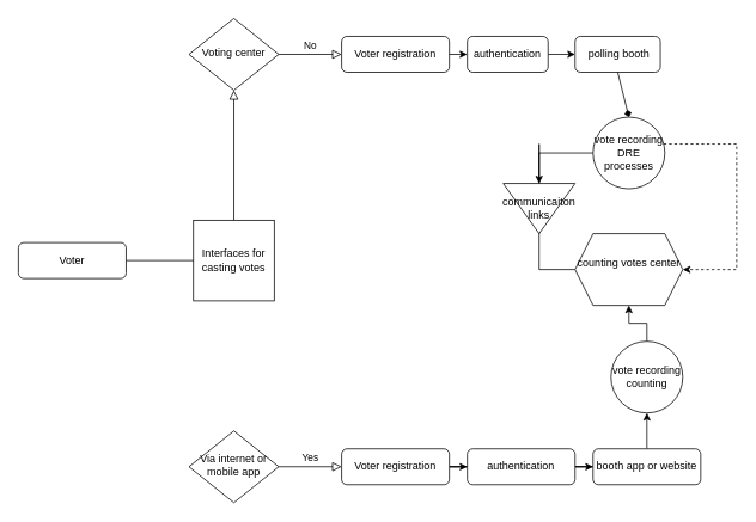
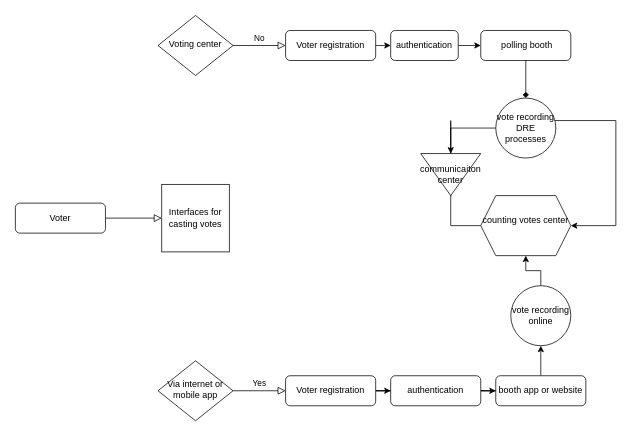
  <mxCell id="0" />
  <mxCell id="1" parent="0" />
- <mxCell id="2" value="" style="rounded=0;html=1;jettySize=auto;orthogonalLoop=1;fontSize=11;endArrow=block;endFill=0;endSize=8;strokeWidth=1;shadow=0;labelBackgroundColor=none;edgeStyle=orthogonalEdgeStyle;" parent="1" source="3" target="5" edge="1"><mxGeometry relative="1" as="geometry" /></mxCell>
+ <mxCell id="2" value="" style="rounded=0;html=1;jettySize=auto;orthogonalLoop=1;fontSize=11;endArrow=block;endFill=0;endSize=8;strokeWidth=1;shadow=0;labelBackgroundColor=none;edgeStyle=orthogonalEdgeStyle;" parent="1" source="3" target="18" edge="1"><mxGeometry relative="1" as="geometry" /></mxCell>
  <mxCell id="3" value="Voter" style="rounded=1;whiteSpace=wrap;html=1;fontSize=12;glass=0;strokeWidth=1;shadow=0;" parent="1" vertex="1"><mxGeometry x="20" y="270" width="120" height="40" as="geometry" /></mxCell>
  <mxCell id="4" value="No" style="edgeStyle=orthogonalEdgeStyle;rounded=0;html=1;jettySize=auto;orthogonalLoop=1;fontSize=11;endArrow=block;endFill=0;endSize=8;strokeWidth=1;shadow=0;labelBackgroundColor=none;" parent="1" source="5" target="6" edge="1"><mxGeometry y="10" relative="1" as="geometry"><mxPoint as="offset" /></mxGeometry></mxCell>
  <mxCell id="5" value="Voting center" style="rhombus;whiteSpace=wrap;html=1;shadow=0;fontFamily=Helvetica;fontSize=12;align=center;strokeWidth=1;spacing=6;spacingTop=-4;" parent="1" vertex="1"><mxGeometry x="210" y="20" width="100" height="80" as="geometry" /></mxCell>
  <mxCell id="6" value="Voter registration" style="rounded=1;whiteSpace=wrap;html=1;fontSize=12;glass=0;strokeWidth=1;shadow=0;" parent="1" vertex="1"><mxGeometry x="380" y="40" width="120" height="40" as="geometry" /></mxCell>
  <mxCell id="7" value="Yes" style="edgeStyle=orthogonalEdgeStyle;rounded=0;html=1;jettySize=auto;orthogonalLoop=1;fontSize=11;endArrow=block;endFill=0;endSize=8;strokeWidth=1;shadow=0;labelBackgroundColor=none;" parent="1" source="8" target="10" edge="1"><mxGeometry y="10" relative="1" as="geometry"><mxPoint as="offset" /></mxGeometry></mxCell>
  <mxCell id="8" value="Via internet or mobile app" style="rhombus;whiteSpace=wrap;html=1;shadow=0;fontFamily=Helvetica;fontSize=12;align=center;strokeWidth=1;spacing=6;spacingTop=-4;" parent="1" vertex="1"><mxGeometry x="210" y="480" width="100" height="80" as="geometry" /></mxCell>
  <mxCell id="9" style="edgeStyle=orthogonalEdgeStyle;rounded=0;orthogonalLoop=1;jettySize=auto;html=1;entryX=0;entryY=0.5;entryDx=0;entryDy=0;" edge="1" parent="1" source="10" target="22"><mxGeometry relative="1" as="geometry" /></mxCell>
  <mxCell id="10" value="Voter registration" style="rounded=1;whiteSpace=wrap;html=1;fontSize=12;glass=0;strokeWidth=1;shadow=0;" parent="1" vertex="1"><mxGeometry x="380" y="500" width="120" height="40" as="geometry" /></mxCell>
- <mxCell id="11" value="&amp;nbsp;polling booth" style="rounded=1;whiteSpace=wrap;html=1;fontSize=12;glass=0;strokeWidth=1;shadow=0;" vertex="1" parent="1"><mxGeometry x="640" y="40" width="95" height="40" as="geometry" /></mxCell>
+ <mxCell id="11" value="&amp;nbsp;polling booth" style="rounded=1;whiteSpace=wrap;html=1;fontSize=12;glass=0;strokeWidth=1;shadow=0;" vertex="1" parent="1"><mxGeometry x="640" y="40" width="120" height="40" as="geometry" /></mxCell>
  <mxCell id="12" value="" style="endArrow=classic;html=1;rounded=0;entryX=0;entryY=0.5;entryDx=0;entryDy=0;exitX=1;exitY=0.5;exitDx=0;exitDy=0;" edge="1" parent="1" source="20" target="11"><mxGeometry width="50" height="50" relative="1" as="geometry"><mxPoint x="420" y="160" as="sourcePoint" /><mxPoint x="470" y="110" as="targetPoint" /></mxGeometry></mxCell>
- <mxCell id="13" style="edgeStyle=orthogonalEdgeStyle;rounded=0;orthogonalLoop=1;jettySize=auto;html=1;entryX=1;entryY=0.5;entryDx=0;entryDy=0;dashed=1;" edge="1" parent="1" source="15" target="17"><mxGeometry relative="1" as="geometry"><mxPoint x="710" y="300" as="targetPoint" /><Array as="points"><mxPoint x="820" y="160" /><mxPoint x="820" y="300" /></Array></mxGeometry></mxCell>
+ <mxCell id="13" style="edgeStyle=orthogonalEdgeStyle;rounded=0;orthogonalLoop=1;jettySize=auto;html=1;entryX=1;entryY=0.5;entryDx=0;entryDy=0;" edge="1" parent="1" source="15" target="17"><mxGeometry relative="1" as="geometry"><mxPoint x="710" y="300" as="targetPoint" /><Array as="points"><mxPoint x="820" y="160" /><mxPoint x="820" y="300" /></Array></mxGeometry></mxCell>
  <mxCell id="14" style="edgeStyle=orthogonalEdgeStyle;rounded=0;orthogonalLoop=1;jettySize=auto;html=1;entryX=0;entryY=0.5;entryDx=0;entryDy=0;endArrow=none;" edge="1" parent="1" source="28" target="17"><mxGeometry relative="1" as="geometry"><mxPoint x="530" y="320" as="targetPoint" /><Array as="points"><mxPoint x="600" y="160" /><mxPoint x="600" y="300" /></Array></mxGeometry></mxCell>
  <mxCell id="15" value="vote recording DRE processes " style="ellipse;whiteSpace=wrap;html=1;aspect=fixed;" vertex="1" parent="1"><mxGeometry x="660" y="130" width="80" height="80" as="geometry" /></mxCell>
  <mxCell id="16" value="" style="endArrow=diamond;html=1;rounded=0;exitX=0.5;exitY=1;exitDx=0;exitDy=0;entryX=0.5;entryY=0;entryDx=0;entryDy=0;" edge="1" parent="1" source="11" target="15"><mxGeometry width="50" height="50" relative="1" as="geometry"><mxPoint x="520" y="110" as="sourcePoint" /><mxPoint x="550" y="110" as="targetPoint" /></mxGeometry></mxCell>
  <mxCell id="17" value="&#10;counting votes center&#10;&#10;" style="shape=hexagon;perimeter=hexagonPerimeter2;whiteSpace=wrap;html=1;fixedSize=1;" vertex="1" parent="1"><mxGeometry x="640" y="260" width="120" height="80" as="geometry" /></mxCell>
  <mxCell id="18" value="Interfaces for casting votes" style="whiteSpace=wrap;html=1;aspect=fixed;" vertex="1" parent="1"><mxGeometry x="215" y="245" width="90" height="90" as="geometry" /></mxCell>
  <mxCell id="19" value="" style="endArrow=classic;html=1;rounded=0;entryX=0;entryY=0.5;entryDx=0;entryDy=0;exitX=1;exitY=0.5;exitDx=0;exitDy=0;" edge="1" parent="1" source="6" target="20"><mxGeometry width="50" height="50" relative="1" as="geometry"><mxPoint x="500" y="60" as="sourcePoint" /><mxPoint x="640" y="60" as="targetPoint" /></mxGeometry></mxCell>
  <mxCell id="20" value="authentication" style="rounded=1;whiteSpace=wrap;html=1;" vertex="1" parent="1"><mxGeometry x="520" y="40" width="90" height="40" as="geometry" /></mxCell>
  <mxCell id="21" style="edgeStyle=orthogonalEdgeStyle;rounded=0;orthogonalLoop=1;jettySize=auto;html=1;entryX=0;entryY=0.5;entryDx=0;entryDy=0;" edge="1" parent="1" source="22" target="24"><mxGeometry relative="1" as="geometry" /></mxCell>
  <mxCell id="22" value="authentication" style="rounded=1;whiteSpace=wrap;html=1;fontSize=12;glass=0;strokeWidth=1;shadow=0;" vertex="1" parent="1"><mxGeometry x="520" y="500" width="120" height="40" as="geometry" /></mxCell>
  <mxCell id="23" style="edgeStyle=orthogonalEdgeStyle;rounded=0;orthogonalLoop=1;jettySize=auto;html=1;" edge="1" parent="1" source="24" target="26"><mxGeometry relative="1" as="geometry" /></mxCell>
  <mxCell id="24" value="booth app or website" style="rounded=1;whiteSpace=wrap;html=1;fontSize=12;glass=0;strokeWidth=1;shadow=0;" vertex="1" parent="1"><mxGeometry x="660" y="500" width="120" height="40" as="geometry" /></mxCell>
  <mxCell id="25" style="edgeStyle=orthogonalEdgeStyle;rounded=0;orthogonalLoop=1;jettySize=auto;html=1;entryX=0.5;entryY=1;entryDx=0;entryDy=0;" edge="1" parent="1" source="26" target="17"><mxGeometry relative="1" as="geometry" /></mxCell>
- <mxCell id="26" value="&lt;div&gt;vote recording&lt;/div&gt;&lt;div&gt;counting &lt;br&gt; &lt;/div&gt;" style="ellipse;whiteSpace=wrap;html=1;aspect=fixed;" vertex="1" parent="1"><mxGeometry x="680" y="380" width="80" height="80" as="geometry" /></mxCell>
+ <mxCell id="26" value="&lt;div&gt;vote recording&lt;/div&gt;&lt;div&gt;online &lt;br&gt; &lt;/div&gt;" style="ellipse;whiteSpace=wrap;html=1;aspect=fixed;" vertex="1" parent="1"><mxGeometry x="680" y="380" width="80" height="80" as="geometry" /></mxCell>
  <mxCell id="27" value="" style="edgeStyle=orthogonalEdgeStyle;rounded=0;orthogonalLoop=1;jettySize=auto;html=1;entryX=0;entryY=0.5;entryDx=0;entryDy=0;" edge="1" parent="1" source="15" target="28"><mxGeometry relative="1" as="geometry"><mxPoint x="640" y="300" as="targetPoint" /><mxPoint x="661" y="160" as="sourcePoint" /><Array as="points" /></mxGeometry></mxCell>
- <mxCell id="28" value="communicaiton links" style="triangle;whiteSpace=wrap;html=1;direction=south;" vertex="1" parent="1"><mxGeometry x="560" y="204" width="80" height="56" as="geometry" /></mxCell>
+ <mxCell id="28" value="communicaiton center" style="triangle;whiteSpace=wrap;html=1;direction=south;" vertex="1" parent="1"><mxGeometry x="560" y="204" width="80" height="56" as="geometry" /></mxCell>
